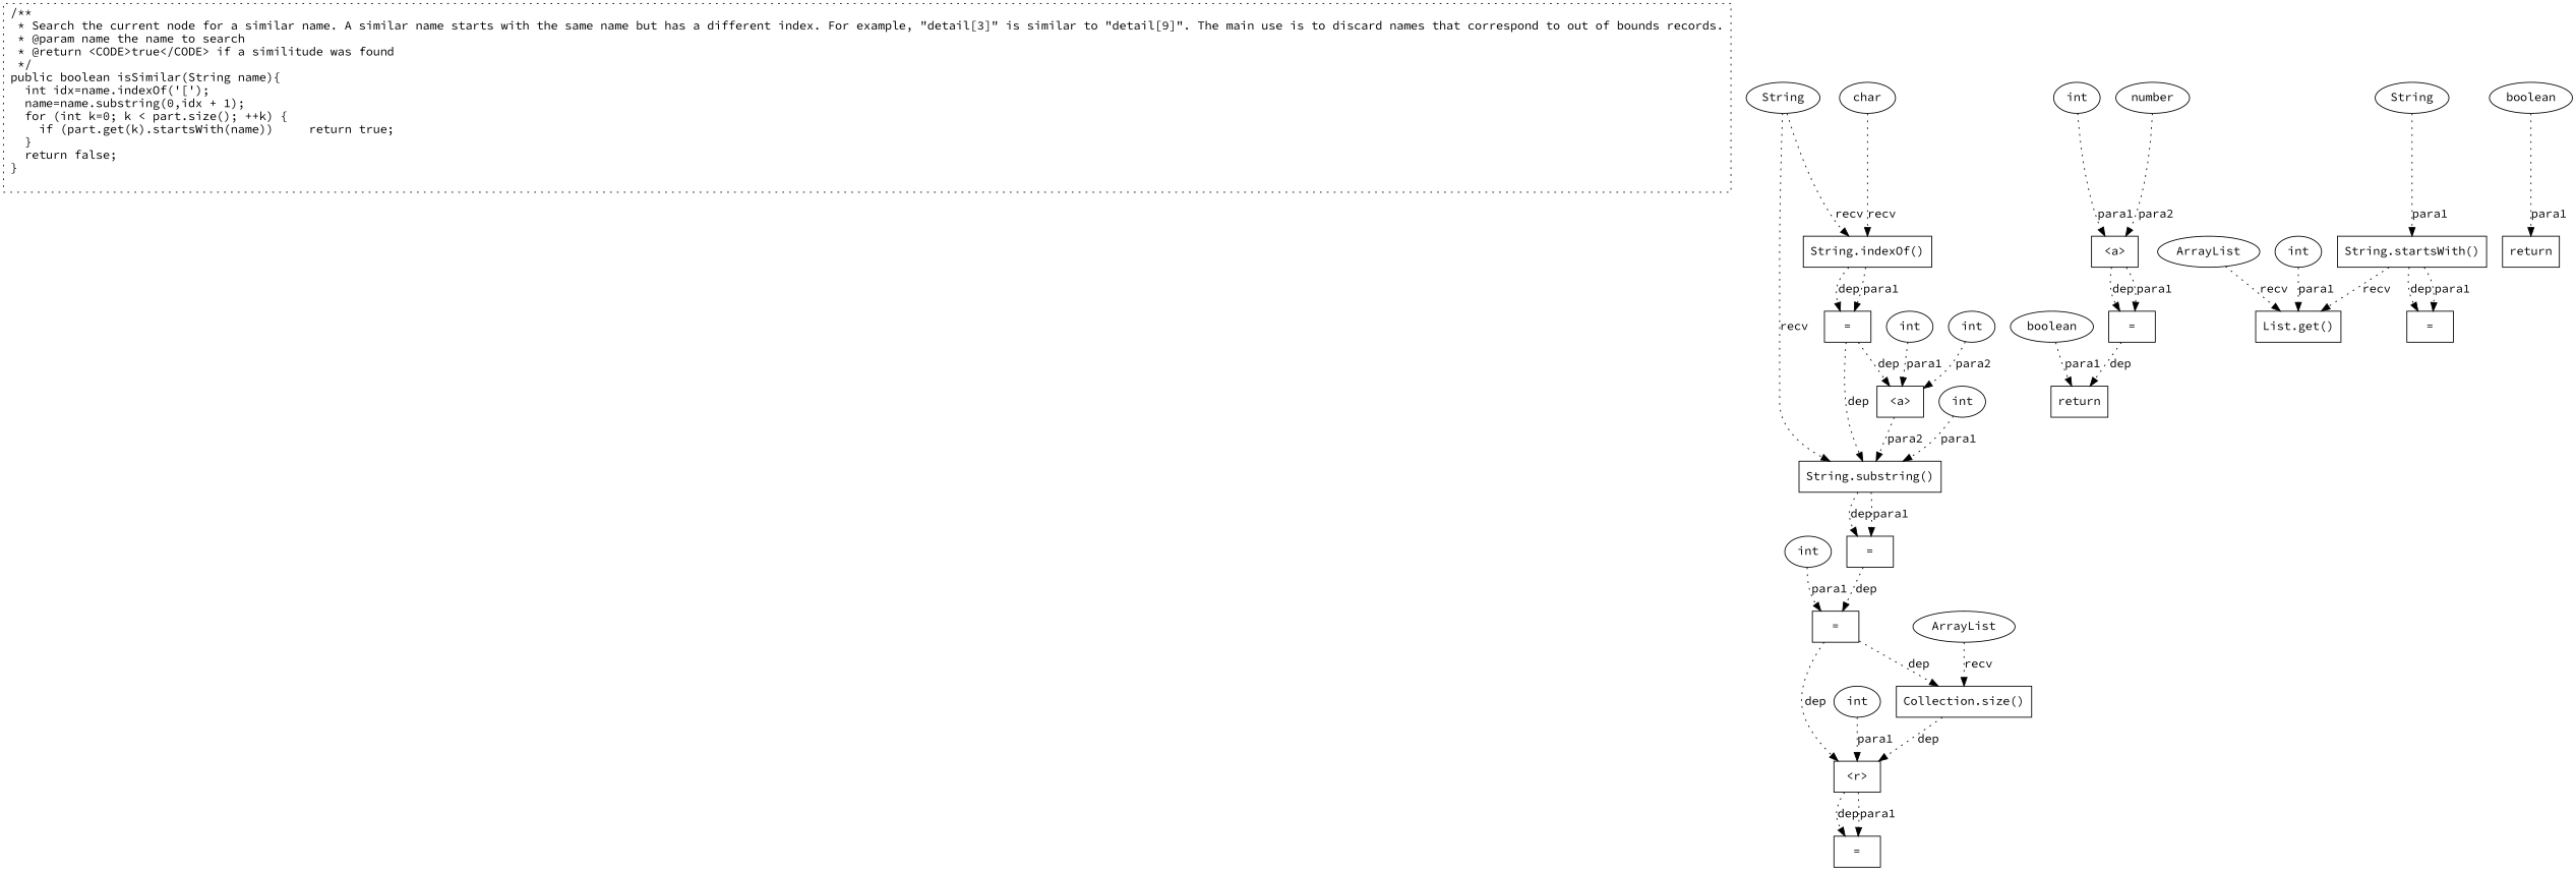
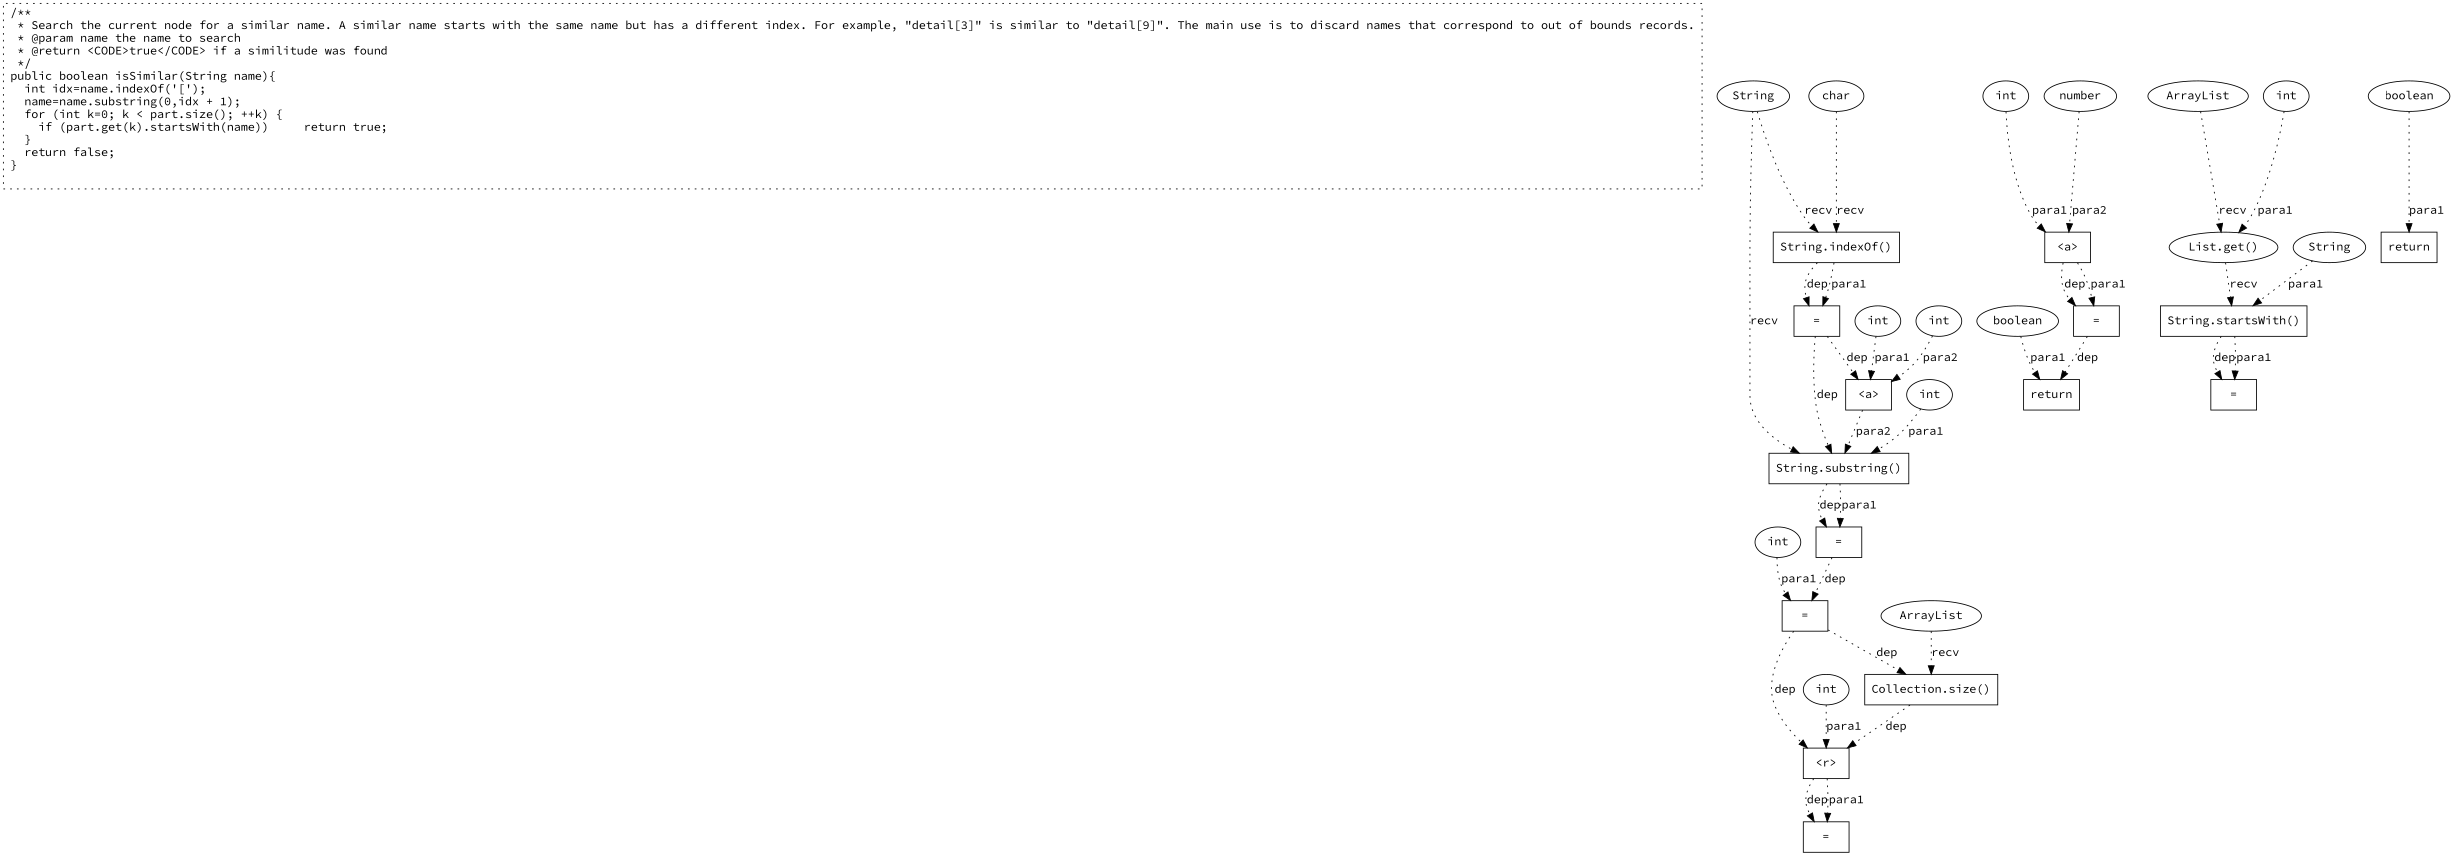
  digraph {
    fontname="Source Code Pro"
    node [fontname="Source Code Pro" shape=box]
    edge [fontname="Source Code Pro" style=dotted]
    n1 [label="/** \l * Search the current node for a similar name. A similar name starts with the same name but has a different index. For example, \"detail[3]\" is similar to \"detail[9]\". The main use is to discard names that correspond to out of bounds records.\l * @param name the name to search\l * @return <CODE>true</CODE> if a similitude was found\l */\lpublic boolean isSimilar(String name){\l  int idx=name.indexOf('[');\l  name=name.substring(0,idx + 1);\l  for (int k=0; k < part.size(); ++k) {\l    if (part.get(k).startsWith(name))     return true;\l  }\l  return false;\l}\l\l" style=dotted]
    n2 [label="<a>"]
    n3 [label="String.substring()"]
    n4 [label="="]
    n5 [label="<a>"]
    n6 [label="="]
    n7 [label=return]
    n8 [label="<r>"]
    n9 [label="="]
    n10 [label="="]
    n11 [label="Collection.size()"]
    n12 [label="="]
    n13 [label="="]
    n14 [label=ArrayList shape=ellipse]
-   n15 [label="List.get()"]
+   n15 [label="List.get()" shape=ellipse]
    n16 [label="String.startsWith()"]
    n17 [label=ArrayList shape=ellipse]
    n18 [label=String shape=ellipse]
    n19 [label="String.indexOf()"]
    n20 [label=String shape=ellipse]
    n21 [label=boolean shape=ellipse]
    n22 [label=return]
    n23 [label=boolean shape=ellipse]
    n24 [label=char shape=ellipse]
    n25 [label=int shape=ellipse]
    n26 [label=int shape=ellipse]
    n27 [label=int shape=ellipse]
    n28 [label=int shape=ellipse]
    n29 [label=int shape=ellipse]
    n30 [label=int shape=ellipse]
    n31 [label=int shape=ellipse]
    n32 [label=number shape=ellipse]
    n2 -> n3 [label=para2]
    n3 -> n4 [label=dep]
    n3 -> n4 [label=para1]
    n4 -> n10 [label=dep]
    n5 -> n6 [label=dep]
    n5 -> n6 [label=para1]
    n6 -> n7 [label=dep]
    n8 -> n9 [label=dep]
    n8 -> n9 [label=para1]
    n10 -> n8 [label=dep]
    n10 -> n11 [label=dep]
    n11 -> n8 [label=dep]
    n12 -> n2 [label=dep]
    n12 -> n3 [label=dep]
    n14 -> n15 [label=recv]
-   n16 -> n15 [label=recv]
+   n15 -> n16 [label=recv]
    n16 -> n13 [label=dep]
    n16 -> n13 [label=para1]
    n17 -> n11 [label=recv]
    n18 -> n3 [label=recv]
    n18 -> n19 [label=recv]
    n19 -> n12 [label=dep]
    n19 -> n12 [label=para1]
    n20 -> n16 [label=para1]
    n21 -> n22 [label=para1]
    n23 -> n7 [label=para1]
    n24 -> n19 [label=recv]
    n25 -> n3 [label=para1]
    n26 -> n2 [label=para2]
    n27 -> n15 [label=para1]
    n28 -> n8 [label=para1]
    n29 -> n2 [label=para1]
    n30 -> n10 [label=para1]
    n31 -> n5 [label=para1]
    n32 -> n5 [label=para2]
  }
